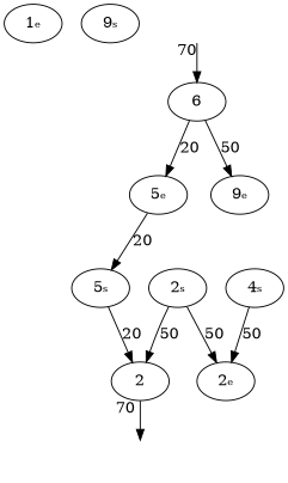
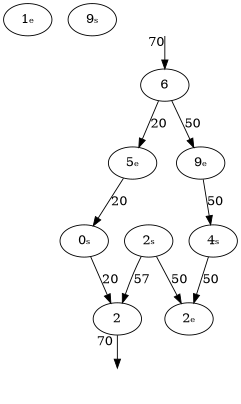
  digraph {
    "1ₑ"
    n2 [label="9ₛ"]
    n3 [label=2]
    "2ₛ"
    "2ₑ"
    fake1 [style=invis]
    "4ₛ"
    n8 [label="9ₑ"]
-   "5ₛ"
+   "5ₛ" [label="0ₛ"]
    "5ₑ"
    6
    fake2 [style=invis]
    n3 -> fake1 [taillabel="70 "]
-   "2ₛ" -> n3 [label="50 "]
+   "2ₛ" -> n3 [label="57 "]
    "2ₛ" -> "2ₑ" [label=50]
    "4ₛ" -> "2ₑ" [label=50]
+   n8 -> "4ₛ" [label=50]
    "5ₛ" -> n3 [label=20]
    "5ₑ" -> "5ₛ" [label=20]
    6 -> n8 [label="50    "]
    6 -> "5ₑ" [label=20]
    fake2 -> 6 [taillabel=" 70"]
  }
